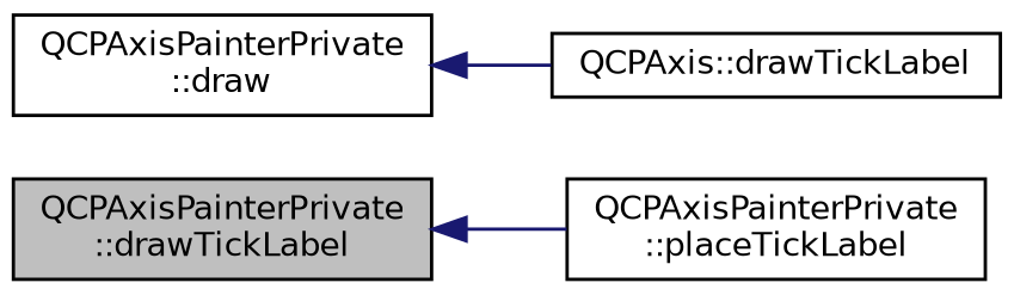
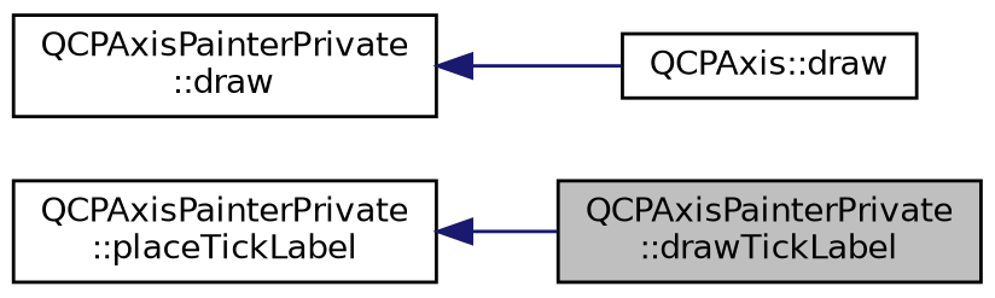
  digraph {
    rankdir=LR
    node [color=black fillcolor=white fontname=Helvetica fontsize=10 shape=record style=filled]
    edge [color=midnightblue dir=back fontname=Helvetica fontsize=10 labelfontname=Helvetica labelfontsize=10 style=solid]
    n1 [fillcolor=grey75 fontcolor=black height=0.2 label="QCPAxisPainterPrivate\l::drawTickLabel" width=0.4]
    n2 [height=0.2 label="QCPAxisPainterPrivate\l::placeTickLabel" width=0.4]
    n3 [height=0.2 label="QCPAxisPainterPrivate\l::draw" width=0.4]
-   n4 [height=0.2 label="QCPAxis::drawTickLabel" width=0.4]
-   n1 -> n2
+   n4 [height=0.2 label="QCPAxis::draw" width=0.4]
+   n2 -> n1
    n3 -> n4
  }
